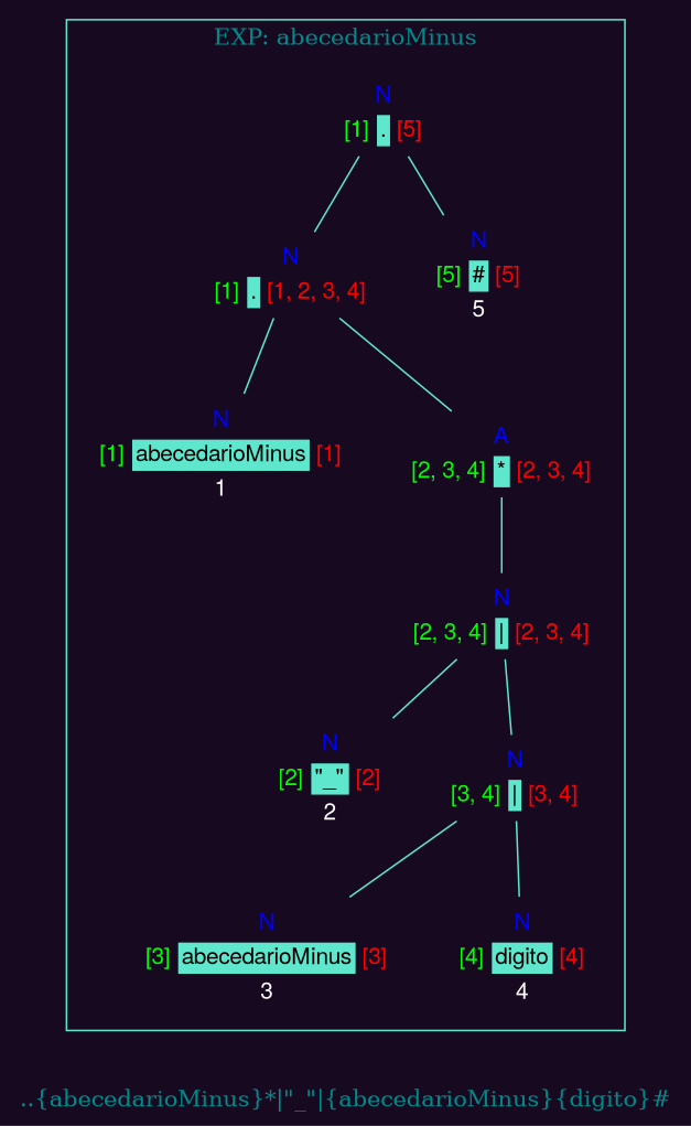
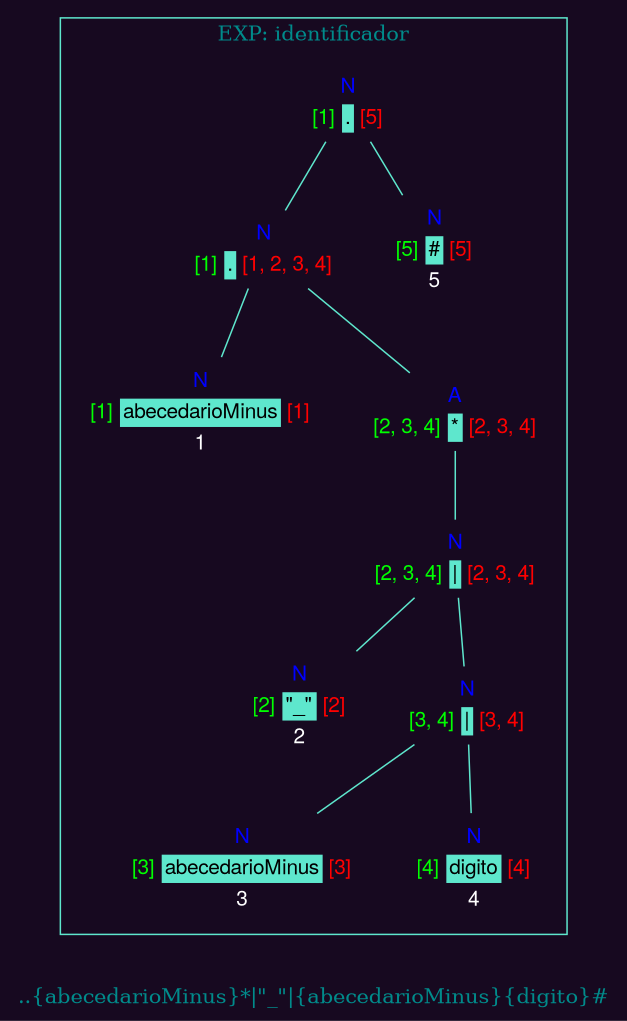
  graph {
    bgcolor="#170920"
    fontcolor=cyan4
    label="..{abecedarioMinus}*|\"_\"|{abecedarioMinus}{digito}#"
    node [fontname="Helvetica,Arial,sans-serif" shape=none]
    edge [color="#5ee7cd"]
    n1 [label=<                 <table border="0">                     <tr><td colspan="3"><font color="blue">N</font></td></tr>                     <tr><td><font color="green">[1]</font></td>                     <td bgcolor="#5ee7cd"><font color="black">.</font></td>                     <td ><font color="red">[5]</font></td></tr>                 </table>             >]
    n2 [label=<                 <table border="0">                     <tr><td colspan="3"><font color="blue">N</font></td></tr>                     <tr><td><font color="green">[1]</font></td>                     <td bgcolor="#5ee7cd"><font color="black">.</font></td>                     <td ><font color="red">[1, 2, 3, 4]</font></td></tr>                 </table>             >]
    n3 [label=<                 <table border="0">                     <tr><td colspan="3"><font color="blue">N</font></td></tr>                     <tr><td><font color="green">[5]</font></td>                     <td bgcolor="#5ee7cd"><font color="black">#</font></td>                     <td ><font color="red">[5]</font></td></tr>                     <tr><td colspan="3"><font color="white">5</font></td></tr>                 </table>             >]
    n4 [label=<                 <table border="0">                     <tr><td colspan="3"><font color="blue">N</font></td></tr>                     <tr><td><font color="green">[1]</font></td>                     <td bgcolor="#5ee7cd"><font color="black">abecedarioMinus</font></td>                     <td ><font color="red">[1]</font></td></tr>                     <tr><td colspan="3"><font color="white">1</font></td></tr>                 </table>             >]
    n5 [label=<                 <table border="0">                     <tr><td colspan="3"><font color="blue">A</font></td></tr>                     <tr><td><font color="green">[2, 3, 4]</font></td>                     <td bgcolor="#5ee7cd"><font color="black">*</font></td>                     <td ><font color="red">[2, 3, 4]</font></td></tr>                 </table>             >]
    n6 [label=<                 <table border="0">                     <tr><td colspan="3"><font color="blue">N</font></td></tr>                     <tr><td><font color="green">[2, 3, 4]</font></td>                     <td bgcolor="#5ee7cd"><font color="black">|</font></td>                     <td ><font color="red">[2, 3, 4]</font></td></tr>                 </table>             >]
    n7 [label=<                 <table border="0">                     <tr><td colspan="3"><font color="blue">N</font></td></tr>                     <tr><td><font color="green">[2]</font></td>                     <td bgcolor="#5ee7cd"><font color="black">"_"</font></td>                     <td ><font color="red">[2]</font></td></tr>                     <tr><td colspan="3"><font color="white">2</font></td></tr>                 </table>             >]
    n8 [label=<                 <table border="0">                     <tr><td colspan="3"><font color="blue">N</font></td></tr>                     <tr><td><font color="green">[3, 4]</font></td>                     <td bgcolor="#5ee7cd"><font color="black">|</font></td>                     <td ><font color="red">[3, 4]</font></td></tr>                 </table>             >]
    n9 [label=<                 <table border="0">                     <tr><td colspan="3"><font color="blue">N</font></td></tr>                     <tr><td><font color="green">[3]</font></td>                     <td bgcolor="#5ee7cd"><font color="black">abecedarioMinus</font></td>                     <td ><font color="red">[3]</font></td></tr>                     <tr><td colspan="3"><font color="white">3</font></td></tr>                 </table>             >]
    n10 [label=<                 <table border="0">                     <tr><td colspan="3"><font color="blue">N</font></td></tr>                     <tr><td><font color="green">[4]</font></td>                     <td bgcolor="#5ee7cd"><font color="black">digito</font></td>                     <td ><font color="red">[4]</font></td></tr>                     <tr><td colspan="3"><font color="white">4</font></td></tr>                 </table>             >]
    subgraph cluster_1 {
      color="#5ee7cd"
-     label="EXP: abecedarioMinus"
+     label="EXP: identificador"
      n1
      n2
      n3
      n4
      n5
      n6
      n7
      n8
      n9
      n10
    }
    n1 -- n2
    n1 -- n3
    n2 -- n4
    n2 -- n5
    n5 -- n6
    n6 -- n7
    n6 -- n8
    n8 -- n9
    n8 -- n10
  }
